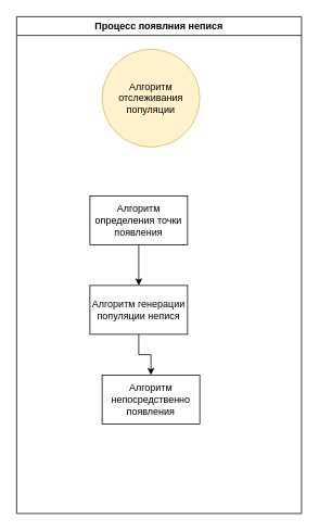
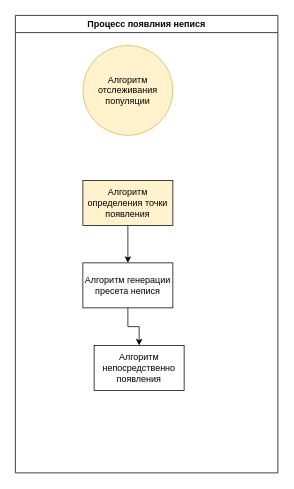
  <mxCell id="0" />
  <mxCell id="1" parent="0" />
  <mxCell id="2" value="Процесс появлния непися" style="swimlane;whiteSpace=wrap;html=1;" vertex="1" parent="1"><mxGeometry x="20" y="20" width="350" height="610" as="geometry" /></mxCell>
  <mxCell id="3" style="edgeStyle=orthogonalEdgeStyle;rounded=0;orthogonalLoop=1;jettySize=auto;html=1;exitX=0.5;exitY=1;exitDx=0;exitDy=0;" edge="1" parent="2" source="4" target="7"><mxGeometry relative="1" as="geometry" /></mxCell>
- <mxCell id="4" value="Алгоритм генерации популяции непися" style="rounded=0;whiteSpace=wrap;html=1;" vertex="1" parent="2"><mxGeometry x="90" y="330" width="120" height="60" as="geometry" /></mxCell>
+ <mxCell id="4" value="Алгоритм генерации пресета непися" style="rounded=0;whiteSpace=wrap;html=1;" vertex="1" parent="2"><mxGeometry x="90" y="330" width="120" height="60" as="geometry" /></mxCell>
  <mxCell id="5" style="edgeStyle=orthogonalEdgeStyle;rounded=0;orthogonalLoop=1;jettySize=auto;html=1;exitX=0.5;exitY=1;exitDx=0;exitDy=0;entryX=0.5;entryY=0;entryDx=0;entryDy=0;" edge="1" parent="2" source="6" target="4"><mxGeometry relative="1" as="geometry" /></mxCell>
- <mxCell id="6" value="Алгоритм определения точки появления" style="rounded=0;whiteSpace=wrap;html=1;" vertex="1" parent="2"><mxGeometry x="90" y="220" width="120" height="60" as="geometry" /></mxCell>
+ <mxCell id="6" value="Алгоритм определения точки появления" style="rounded=0;whiteSpace=wrap;html=1;fillColor=#fff2cc;" vertex="1" parent="2"><mxGeometry x="90" y="220" width="120" height="60" as="geometry" /></mxCell>
  <mxCell id="7" value="Алгоритм непосредственно появления" style="rounded=0;whiteSpace=wrap;html=1;" vertex="1" parent="2"><mxGeometry x="105" y="440" width="120" height="60" as="geometry" /></mxCell>
- <mxCell id="8" value="Алгоритм отслеживания популяции" style="ellipse;whiteSpace=wrap;html=1;aspect=fixed;fillColor=#fff2cc;strokeColor=#d6b656;" vertex="1" parent="2"><mxGeometry x="105" y="40" width="120" height="120" as="geometry" /></mxCell>
+ <mxCell id="8" value="Алгоритм отслеживания популяции" style="ellipse;whiteSpace=wrap;html=1;aspect=fixed;fillColor=#fff2cc;strokeColor=#d6b656;" vertex="1" parent="2"><mxGeometry x="90" y="40" width="120" height="120" as="geometry" /></mxCell>
